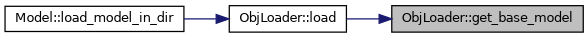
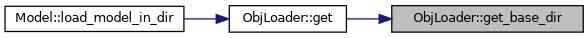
  digraph {
    rankdir=RL
    node [color=black fontname=Helvetica fontsize=10 shape=record]
    edge [color=midnightblue dir=back fontname=Helvetica fontsize=10 labelfontname=Helvetica labelfontsize=10 style=solid]
-   n1 [fillcolor=grey75 fontcolor=black height=0.2 label="ObjLoader::get_base_model" style=filled width=0.4]
-   n2 [height=0.2 label="ObjLoader::load" width=0.4]
+   n1 [fillcolor=grey75 fontcolor=black height=0.2 label="ObjLoader::get_base_dir" style=filled width=0.4]
+   n2 [height=0.2 label="ObjLoader::get" width=0.4]
    n3 [height=0.2 label="Model::load_model_in_dir" width=0.4]
    n1 -> n2
    n2 -> n3
  }
